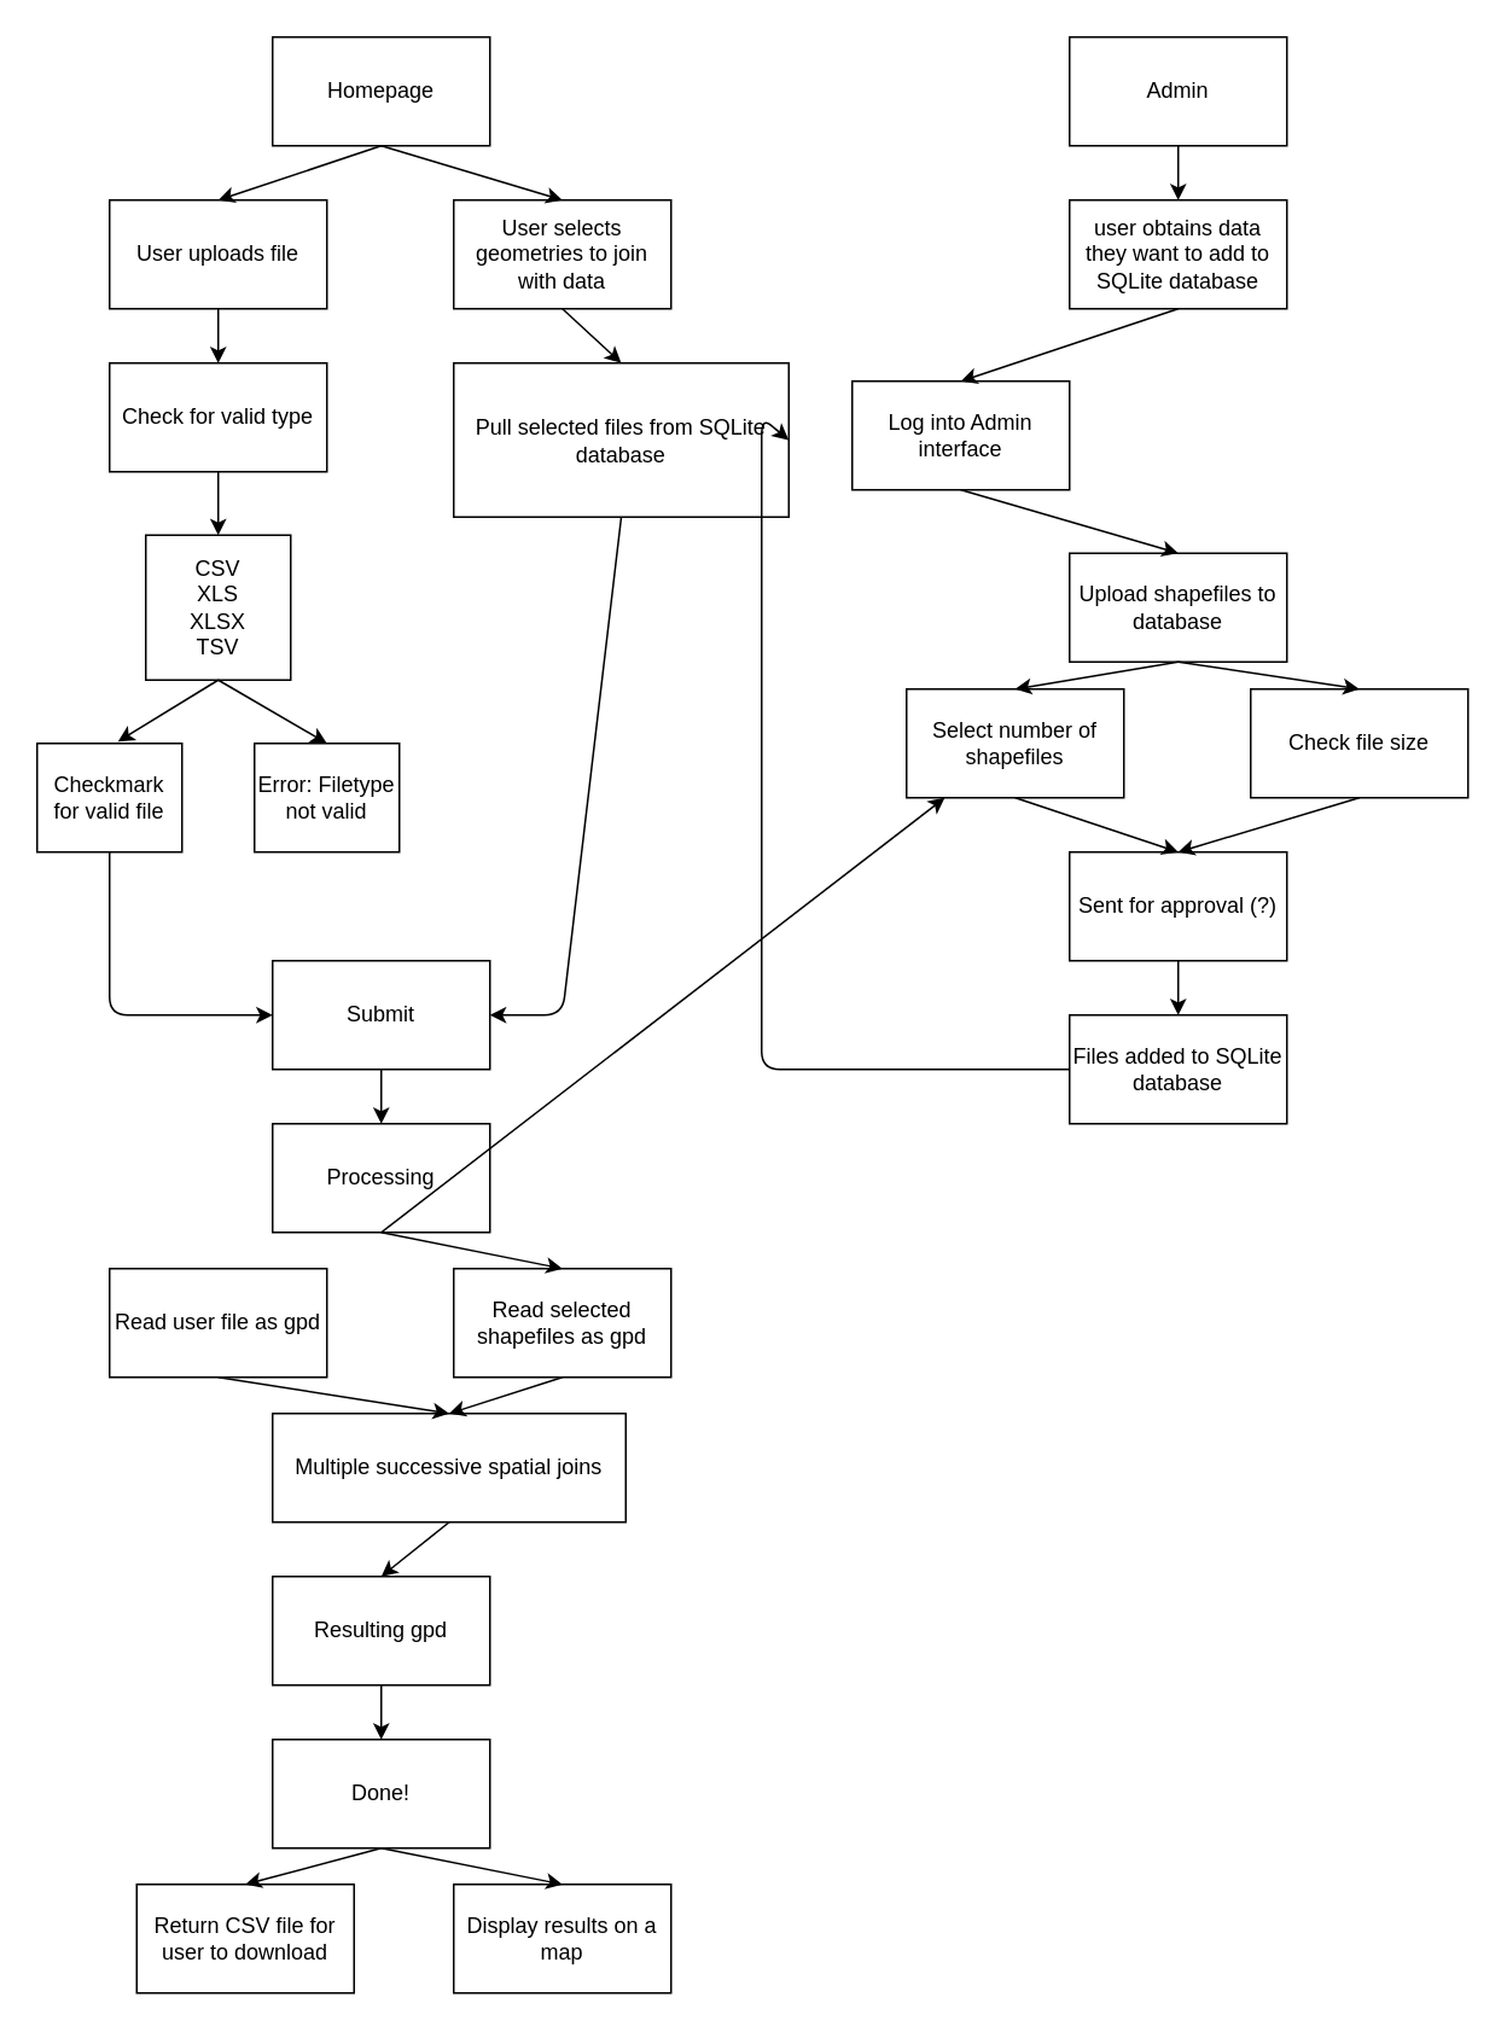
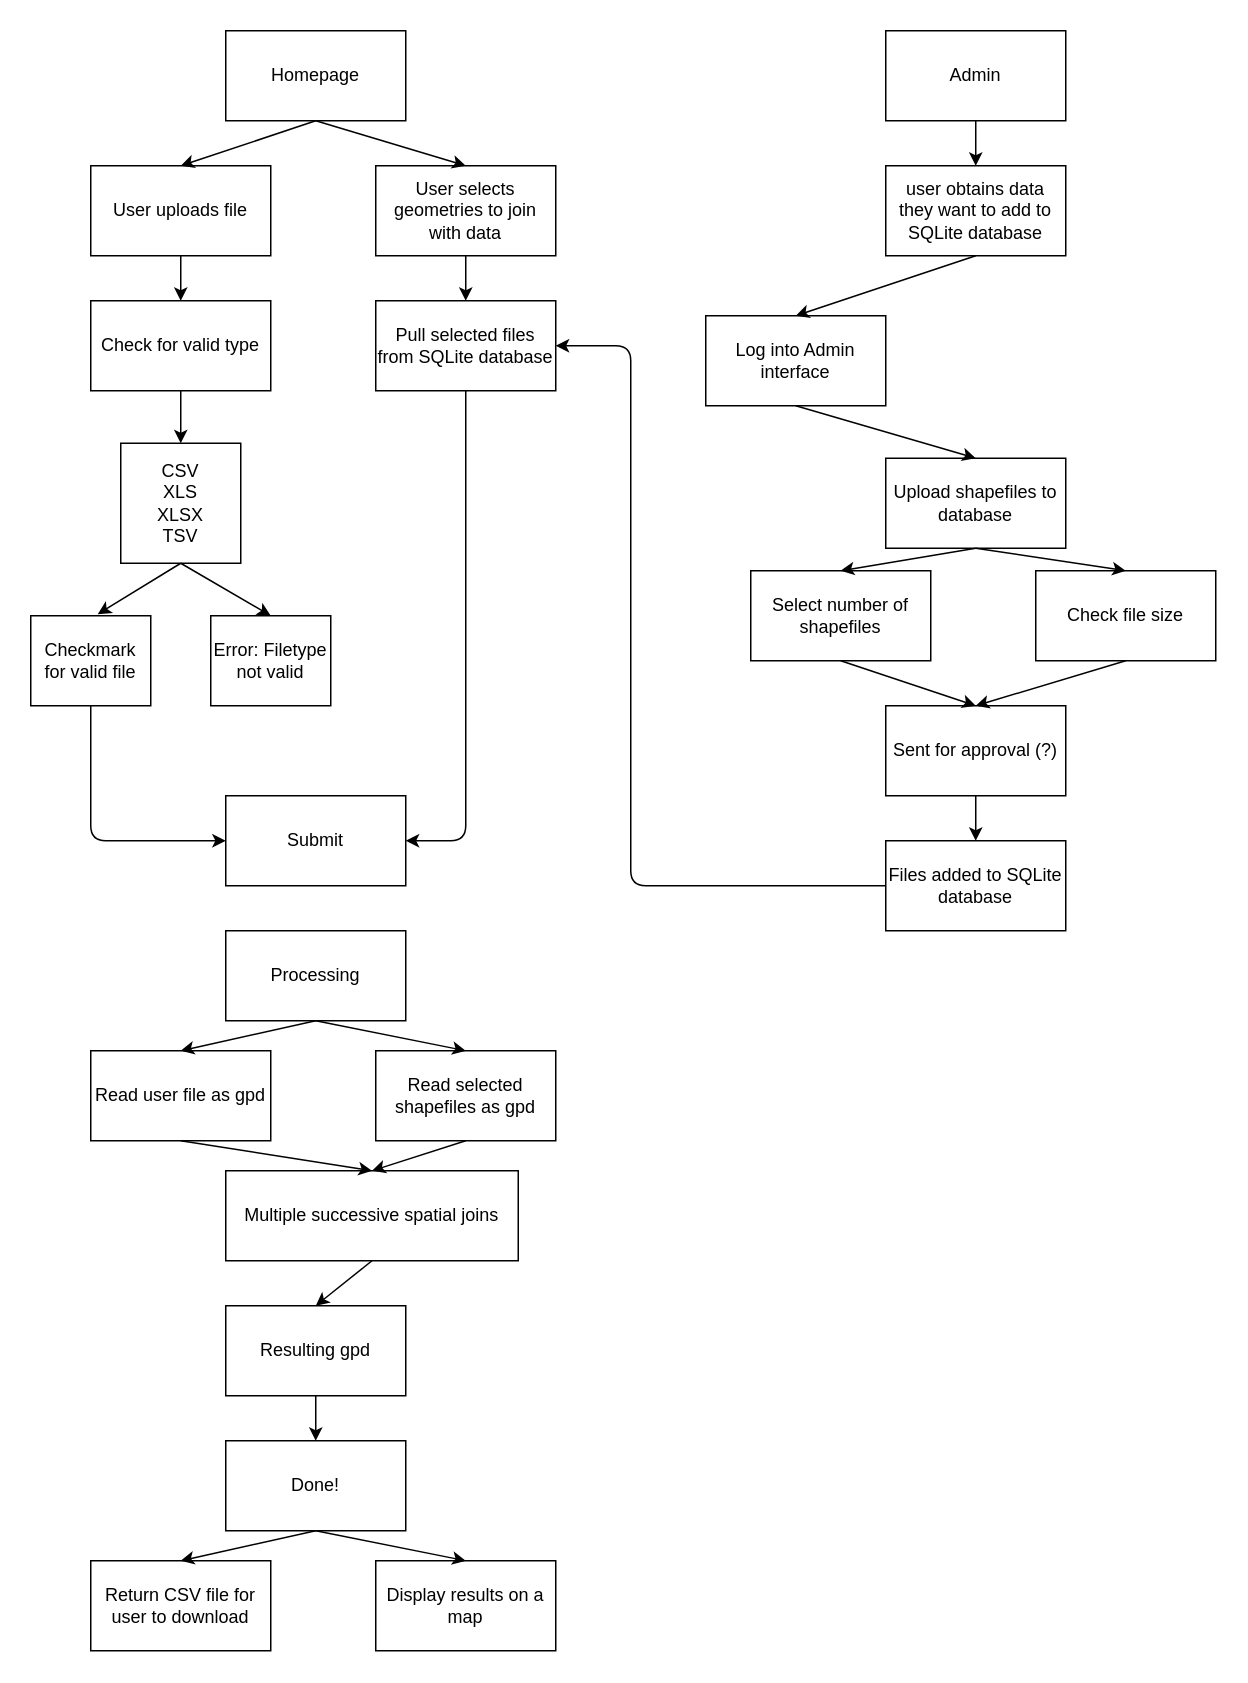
  <mxCell id="0" />
  <mxCell id="1" parent="0" />
  <mxCell id="2" value="Homepage" parent="1" style="rounded=0;whiteSpace=wrap;html=1;" vertex="1"><mxGeometry as="geometry" height="60" width="120" x="150" y="20" /></mxCell>
  <mxCell id="3" value="User uploads file" parent="1" style="rounded=0;whiteSpace=wrap;html=1;" vertex="1"><mxGeometry as="geometry" height="60" width="120" x="60" y="110" /></mxCell>
  <mxCell id="4" value="" parent="1" style="endArrow=classic;html=1;exitX=0.5;exitY=1;exitDx=0;exitDy=0;entryX=0.5;entryY=0;entryDx=0;entryDy=0;" edge="1" source="3" target="5"><mxGeometry as="geometry" height="50" width="50" relative="1"><mxPoint as="sourcePoint" x="60" y="240" /><mxPoint as="targetPoint" x="120" y="200" /></mxGeometry></mxCell>
  <mxCell id="5" value="Check for valid type" parent="1" style="rounded=0;whiteSpace=wrap;html=1;" vertex="1"><mxGeometry as="geometry" height="60" width="120" x="60" y="200" /></mxCell>
  <mxCell id="6" value="" parent="1" style="endArrow=classic;html=1;exitX=0.5;exitY=1;exitDx=0;exitDy=0;entryX=0.5;entryY=0;entryDx=0;entryDy=0;" edge="1" source="5" target="7"><mxGeometry as="geometry" height="50" width="50" relative="1"><mxPoint as="sourcePoint" x="30" y="360" /><mxPoint as="targetPoint" x="120" y="290" /></mxGeometry></mxCell>
  <mxCell id="7" value="CSV&lt;br&gt;XLS&lt;br&gt;XLSX&lt;br&gt;TSV" parent="1" style="whiteSpace=wrap;html=1;aspect=fixed;" vertex="1"><mxGeometry as="geometry" height="80" width="80" x="80" y="295" /></mxCell>
  <mxCell id="8" value="Checkmark for valid file" parent="1" style="rounded=0;whiteSpace=wrap;html=1;" vertex="1"><mxGeometry as="geometry" height="60" width="80" y="410" x="20" /></mxCell>
  <mxCell id="9" value="Error: Filetype not valid" parent="1" style="rounded=0;whiteSpace=wrap;html=1;" vertex="1"><mxGeometry as="geometry" height="60" width="80" x="140" y="410" /></mxCell>
  <mxCell id="10" value="User selects geometries to join with data" parent="1" style="rounded=0;whiteSpace=wrap;html=1;" vertex="1"><mxGeometry as="geometry" height="60" width="120" x="250" y="110" /></mxCell>
  <mxCell id="11" value="" parent="1" style="endArrow=classic;html=1;exitX=0.5;exitY=1;exitDx=0;exitDy=0;entryX=0.558;entryY=-0.017;entryDx=0;entryDy=0;entryPerimeter=0;" edge="1" source="7" target="8"><mxGeometry as="geometry" height="50" width="50" relative="1"><mxPoint as="sourcePoint" x="100" y="420" /><mxPoint as="targetPoint" x="150" y="370" /><Array as="points" /></mxGeometry></mxCell>
  <mxCell id="12" value="" parent="1" style="endArrow=classic;html=1;exitX=0.5;exitY=1;exitDx=0;exitDy=0;entryX=0.5;entryY=0;entryDx=0;entryDy=0;" edge="1" source="7" target="9"><mxGeometry as="geometry" height="50" width="50" relative="1"><mxPoint as="sourcePoint" x="290" y="430" /><mxPoint as="targetPoint" x="340" y="380" /><Array as="points" /></mxGeometry></mxCell>
- <mxCell id="13" value="Pull selected files from SQLite database" parent="1" style="rounded=0;whiteSpace=wrap;html=1;" vertex="1"><mxGeometry x="250" y="200" as="geometry" height="85" width="185" /></mxCell>
+ <mxCell id="13" value="Pull selected files from SQLite database" parent="1" style="rounded=0;whiteSpace=wrap;html=1;" vertex="1"><mxGeometry as="geometry" height="60" width="120" x="250" y="200" /></mxCell>
  <mxCell id="14" value="Submit" parent="1" style="rounded=0;whiteSpace=wrap;html=1;" vertex="1"><mxGeometry as="geometry" height="60" width="120" x="150" y="530" /></mxCell>
  <mxCell id="15" value="" parent="1" style="endArrow=classic;html=1;exitX=0.5;exitY=1;exitDx=0;exitDy=0;entryX=0;entryY=0.5;entryDx=0;entryDy=0;" edge="1" source="8" target="14"><mxGeometry as="geometry" height="50" width="50" relative="1"><mxPoint as="sourcePoint" x="30" y="660" /><mxPoint as="targetPoint" x="80" y="610" /><Array as="points"><mxPoint x="60" y="560" /></Array></mxGeometry></mxCell>
  <mxCell id="16" value="" parent="1" style="endArrow=classic;html=1;exitX=0.5;exitY=1;exitDx=0;exitDy=0;entryX=1;entryY=0.5;entryDx=0;entryDy=0;" edge="1" source="13" target="14"><mxGeometry as="geometry" height="50" width="50" relative="1"><mxPoint as="sourcePoint" x="30" y="660" /><mxPoint as="targetPoint" x="80" y="610" /><Array as="points"><mxPoint x="310" y="560" /></Array></mxGeometry></mxCell>
  <mxCell id="17" value="" parent="1" style="endArrow=classic;html=1;exitX=0.5;exitY=1;exitDx=0;exitDy=0;entryX=0.5;entryY=0;entryDx=0;entryDy=0;" edge="1" source="10" target="13"><mxGeometry as="geometry" height="50" width="50" relative="1"><mxPoint as="sourcePoint" x="310" y="210" /><mxPoint as="targetPoint" x="360" y="160" /></mxGeometry></mxCell>
  <mxCell id="18" value="" parent="1" style="endArrow=classic;html=1;exitX=0.5;exitY=1;exitDx=0;exitDy=0;entryX=0.5;entryY=0;entryDx=0;entryDy=0;" edge="1" source="2" target="3"><mxGeometry as="geometry" height="50" width="50" relative="1"><mxPoint as="sourcePoint" x="150" y="110" /><mxPoint as="targetPoint" x="200" y="60" /></mxGeometry></mxCell>
  <mxCell id="19" value="" parent="1" style="endArrow=classic;html=1;exitX=0.5;exitY=1;exitDx=0;exitDy=0;entryX=0.5;entryY=0;entryDx=0;entryDy=0;" edge="1" source="2" target="10"><mxGeometry as="geometry" height="50" width="50" relative="1"><mxPoint as="sourcePoint" x="230" y="120" /><mxPoint as="targetPoint" x="280" y="70" /></mxGeometry></mxCell>
  <mxCell id="20" value="Processing" parent="1" style="rounded=0;whiteSpace=wrap;html=1;" vertex="1"><mxGeometry as="geometry" height="60" width="120" x="150" y="620" /></mxCell>
  <mxCell id="21" value="Read user file as gpd" parent="1" style="rounded=0;whiteSpace=wrap;html=1;" vertex="1"><mxGeometry as="geometry" height="60" width="120" x="60" y="700" /></mxCell>
  <mxCell id="22" value="Read selected shapefiles as gpd" parent="1" style="rounded=0;whiteSpace=wrap;html=1;" vertex="1"><mxGeometry as="geometry" height="60" width="120" x="250" y="700" /></mxCell>
  <mxCell id="23" value="Multiple successive spatial joins" parent="1" style="rounded=0;whiteSpace=wrap;html=1;" vertex="1"><mxGeometry x="150" y="780" as="geometry" height="60" width="195" /></mxCell>
  <mxCell id="24" value="Resulting gpd" parent="1" style="rounded=0;whiteSpace=wrap;html=1;" vertex="1"><mxGeometry as="geometry" height="60" width="120" x="150" y="870" /></mxCell>
- <mxCell id="25" value="" parent="1" style="endArrow=classic;html=1;exitX=0.5;exitY=1;exitDx=0;exitDy=0;entryX=0.5;entryY=0;entryDx=0;entryDy=0;" edge="1" source="14" target="20"><mxGeometry as="geometry" height="50" width="50" relative="1"><mxPoint as="sourcePoint" x="190" y="640" /><mxPoint as="targetPoint" x="240" y="590" /></mxGeometry></mxCell>
- <mxCell id="26" value="" parent="1" style="endArrow=classic;html=1;exitX=0.5;exitY=1;exitDx=0;exitDy=0;" edge="1" source="20" target="41"><mxGeometry as="geometry" height="50" width="50" relative="1"><mxPoint as="sourcePoint" x="80" y="700" /><mxPoint as="targetPoint" x="130" y="650" /></mxGeometry></mxCell>
+ <mxCell id="26" value="" parent="1" style="endArrow=classic;html=1;exitX=0.5;exitY=1;exitDx=0;exitDy=0;entryX=0.5;entryY=0;entryDx=0;entryDy=0;" edge="1" source="20" target="21"><mxGeometry as="geometry" height="50" width="50" relative="1"><mxPoint as="sourcePoint" x="80" y="700" /><mxPoint as="targetPoint" x="130" y="650" /></mxGeometry></mxCell>
  <mxCell id="27" value="" parent="1" style="endArrow=classic;html=1;exitX=0.5;exitY=1;exitDx=0;exitDy=0;entryX=0.5;entryY=0;entryDx=0;entryDy=0;" edge="1" source="20" target="22"><mxGeometry as="geometry" height="50" width="50" relative="1"><mxPoint as="sourcePoint" x="310" y="640" /><mxPoint as="targetPoint" x="220" y="660" /></mxGeometry></mxCell>
  <mxCell id="28" value="" parent="1" style="endArrow=classic;html=1;exitX=0.5;exitY=1;exitDx=0;exitDy=0;entryX=0.5;entryY=0;entryDx=0;entryDy=0;" edge="1" source="21" target="23"><mxGeometry as="geometry" height="50" width="50" relative="1"><mxPoint as="sourcePoint" x="80" y="820" /><mxPoint as="targetPoint" x="130" y="770" /></mxGeometry></mxCell>
  <mxCell id="29" value="" parent="1" style="endArrow=classic;html=1;exitX=0.5;exitY=1;exitDx=0;exitDy=0;entryX=0.5;entryY=0;entryDx=0;entryDy=0;" edge="1" source="22" target="23"><mxGeometry as="geometry" height="50" width="50" relative="1"><mxPoint as="sourcePoint" x="30" y="1000" /><mxPoint as="targetPoint" x="80" y="950" /><Array as="points" /></mxGeometry></mxCell>
  <mxCell id="30" value="" parent="1" style="endArrow=classic;html=1;exitX=0.5;exitY=1;exitDx=0;exitDy=0;entryX=0.5;entryY=0;entryDx=0;entryDy=0;" edge="1" source="23" target="24"><mxGeometry as="geometry" height="50" width="50" relative="1"><mxPoint as="sourcePoint" x="190" y="890" /><mxPoint as="targetPoint" x="240" y="840" /></mxGeometry></mxCell>
- <mxCell id="31" value="Return CSV file for user to download" parent="1" style="rounded=0;whiteSpace=wrap;html=1;" vertex="1"><mxGeometry x="75" y="1040" as="geometry" height="60" width="120" /></mxCell>
+ <mxCell id="31" value="Return CSV file for user to download" parent="1" style="rounded=0;whiteSpace=wrap;html=1;" vertex="1"><mxGeometry as="geometry" height="60" width="120" x="60" y="1040" /></mxCell>
  <mxCell id="32" value="Display results on a map" parent="1" style="rounded=0;whiteSpace=wrap;html=1;" vertex="1"><mxGeometry as="geometry" height="60" width="120" x="250" y="1040" /></mxCell>
  <mxCell id="33" value="Done!" parent="1" style="rounded=0;whiteSpace=wrap;html=1;" vertex="1"><mxGeometry as="geometry" height="60" width="120" x="150" y="960" /></mxCell>
  <mxCell id="34" value="" parent="1" style="endArrow=classic;html=1;exitX=0.5;exitY=1;exitDx=0;exitDy=0;entryX=0.5;entryY=0;entryDx=0;entryDy=0;" edge="1" source="24" target="33"><mxGeometry as="geometry" height="50" width="50" relative="1"><mxPoint as="sourcePoint" x="30" y="970" /><mxPoint as="targetPoint" x="80" y="920" /></mxGeometry></mxCell>
  <mxCell id="35" value="" parent="1" style="endArrow=classic;html=1;exitX=0.5;exitY=1;exitDx=0;exitDy=0;entryX=0.5;entryY=0;entryDx=0;entryDy=0;" edge="1" source="33" target="31"><mxGeometry as="geometry" height="50" width="50" relative="1"><mxPoint as="sourcePoint" x="90" y="960" /><mxPoint as="targetPoint" x="140" y="910" /></mxGeometry></mxCell>
  <mxCell id="36" value="" parent="1" style="endArrow=classic;html=1;exitX=0.5;exitY=1;exitDx=0;exitDy=0;entryX=0.5;entryY=0;entryDx=0;entryDy=0;" edge="1" source="33" target="32"><mxGeometry as="geometry" height="50" width="50" relative="1"><mxPoint as="sourcePoint" x="70" y="970" /><mxPoint as="targetPoint" x="120" y="920" /></mxGeometry></mxCell>
  <mxCell id="37" value="Admin" parent="1" style="rounded=0;whiteSpace=wrap;html=1;" vertex="1"><mxGeometry as="geometry" height="60" width="120" x="590" y="20" /></mxCell>
  <mxCell id="38" value="user obtains data they want to add to SQLite database" parent="1" style="rounded=0;whiteSpace=wrap;html=1;" vertex="1"><mxGeometry as="geometry" height="60" width="120" x="590" y="110" /></mxCell>
  <mxCell id="39" value="Log into Admin interface" parent="1" style="rounded=0;whiteSpace=wrap;html=1;" vertex="1"><mxGeometry x="470" y="210" as="geometry" height="60" width="120" /></mxCell>
  <mxCell id="40" value="Upload shapefiles to database" parent="1" style="rounded=0;whiteSpace=wrap;html=1;" vertex="1"><mxGeometry as="geometry" height="60" width="120" x="590" y="305" /></mxCell>
  <mxCell id="41" value="Select number of shapefiles" parent="1" style="rounded=0;whiteSpace=wrap;html=1;" vertex="1"><mxGeometry as="geometry" height="60" width="120" x="500" y="380" /></mxCell>
  <mxCell id="42" value="Check file size" parent="1" style="rounded=0;whiteSpace=wrap;html=1;" vertex="1"><mxGeometry as="geometry" height="60" width="120" x="690" y="380" /></mxCell>
  <mxCell id="43" value="Sent for approval (?)" parent="1" style="rounded=0;whiteSpace=wrap;html=1;" vertex="1"><mxGeometry as="geometry" height="60" width="120" x="590" y="470" /></mxCell>
  <mxCell id="44" value="Files added to SQLite database" parent="1" style="rounded=0;whiteSpace=wrap;html=1;" vertex="1"><mxGeometry as="geometry" height="60" width="120" x="590" y="560" /></mxCell>
  <mxCell id="45" value="" parent="1" style="endArrow=classic;html=1;exitX=0.5;exitY=1;exitDx=0;exitDy=0;entryX=0.5;entryY=0;entryDx=0;entryDy=0;" edge="1" source="37" target="38"><mxGeometry as="geometry" height="50" width="50" relative="1"><mxPoint as="sourcePoint" x="640" y="130" /><mxPoint as="targetPoint" x="690" y="80" /></mxGeometry></mxCell>
  <mxCell id="46" value="" parent="1" style="endArrow=classic;html=1;exitX=0.5;exitY=1;exitDx=0;exitDy=0;entryX=0.5;entryY=0;entryDx=0;entryDy=0;" edge="1" source="38" target="39"><mxGeometry as="geometry" height="50" width="50" relative="1"><mxPoint as="sourcePoint" x="620" y="210" /><mxPoint as="targetPoint" x="670" y="160" /></mxGeometry></mxCell>
  <mxCell id="47" value="" parent="1" style="endArrow=classic;html=1;exitX=0.5;exitY=1;exitDx=0;exitDy=0;entryX=0.5;entryY=0;entryDx=0;entryDy=0;" edge="1" source="39" target="40"><mxGeometry as="geometry" height="50" width="50" relative="1"><mxPoint as="sourcePoint" x="710" y="320" /><mxPoint as="targetPoint" x="760" y="270" /></mxGeometry></mxCell>
  <mxCell id="48" value="" parent="1" style="endArrow=classic;html=1;exitX=0.5;exitY=1;exitDx=0;exitDy=0;entryX=0.5;entryY=0;entryDx=0;entryDy=0;" edge="1" source="40" target="41"><mxGeometry as="geometry" height="50" width="50" relative="1"><mxPoint as="sourcePoint" x="620" y="410" /><mxPoint as="targetPoint" x="670" y="360" /></mxGeometry></mxCell>
  <mxCell id="49" value="" parent="1" style="endArrow=classic;html=1;exitX=0.5;exitY=1;exitDx=0;exitDy=0;entryX=0.5;entryY=0;entryDx=0;entryDy=0;" edge="1" source="40" target="42"><mxGeometry as="geometry" height="50" width="50" relative="1"><mxPoint as="sourcePoint" x="800" y="360" /><mxPoint as="targetPoint" x="850" y="310" /></mxGeometry></mxCell>
  <mxCell id="50" value="" parent="1" style="endArrow=classic;html=1;exitX=0.5;exitY=1;exitDx=0;exitDy=0;entryX=0.5;entryY=0;entryDx=0;entryDy=0;" edge="1" source="41" target="43"><mxGeometry as="geometry" height="50" width="50" relative="1"><mxPoint as="sourcePoint" x="630" y="460" /><mxPoint as="targetPoint" x="680" y="410" /></mxGeometry></mxCell>
  <mxCell id="51" value="" parent="1" style="endArrow=classic;html=1;exitX=0.5;exitY=1;exitDx=0;exitDy=0;entryX=0.5;entryY=0;entryDx=0;entryDy=0;" edge="1" source="42" target="43"><mxGeometry as="geometry" height="50" width="50" relative="1"><mxPoint as="sourcePoint" x="730" y="500" /><mxPoint as="targetPoint" x="780" y="450" /></mxGeometry></mxCell>
  <mxCell id="52" value="" parent="1" style="endArrow=classic;html=1;exitX=0.5;exitY=1;exitDx=0;exitDy=0;entryX=0.5;entryY=0;entryDx=0;entryDy=0;" edge="1" source="43" target="44"><mxGeometry as="geometry" height="50" width="50" relative="1"><mxPoint as="sourcePoint" x="730" y="550" /><mxPoint as="targetPoint" x="780" y="500" /></mxGeometry></mxCell>
  <mxCell id="53" value="" parent="1" style="endArrow=classic;html=1;exitX=0;exitY=0.5;exitDx=0;exitDy=0;entryX=1;entryY=0.5;entryDx=0;entryDy=0;" edge="1" source="44" target="13"><mxGeometry as="geometry" height="50" width="50" relative="1"><mxPoint as="sourcePoint" x="550" y="670" /><mxPoint as="targetPoint" x="600" y="620" /><Array as="points"><mxPoint x="420" y="590" /><mxPoint x="420" y="230" /></Array></mxGeometry></mxCell>
